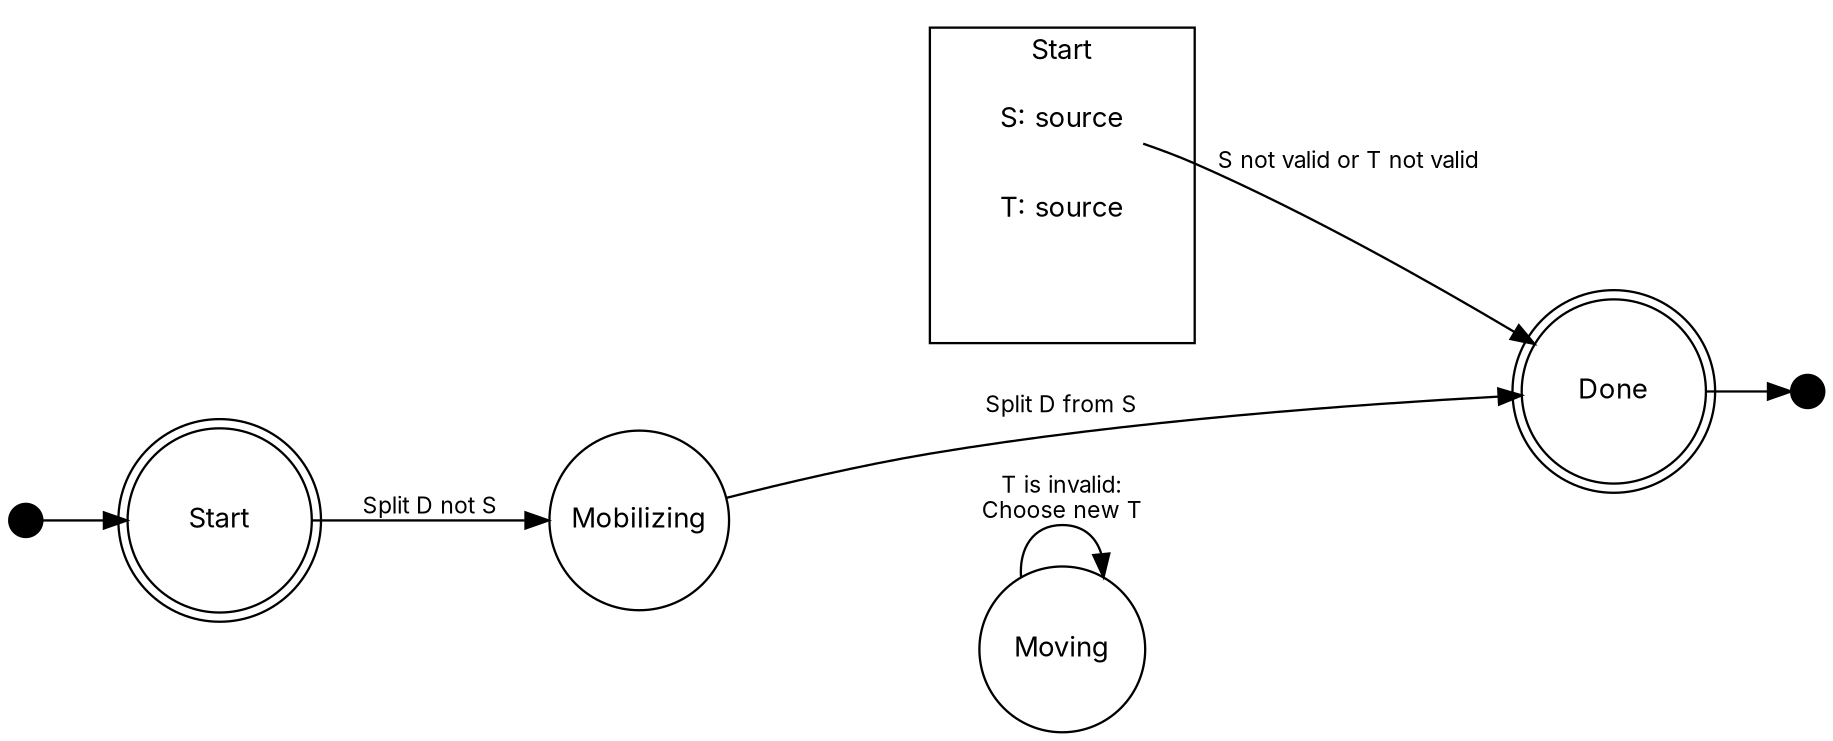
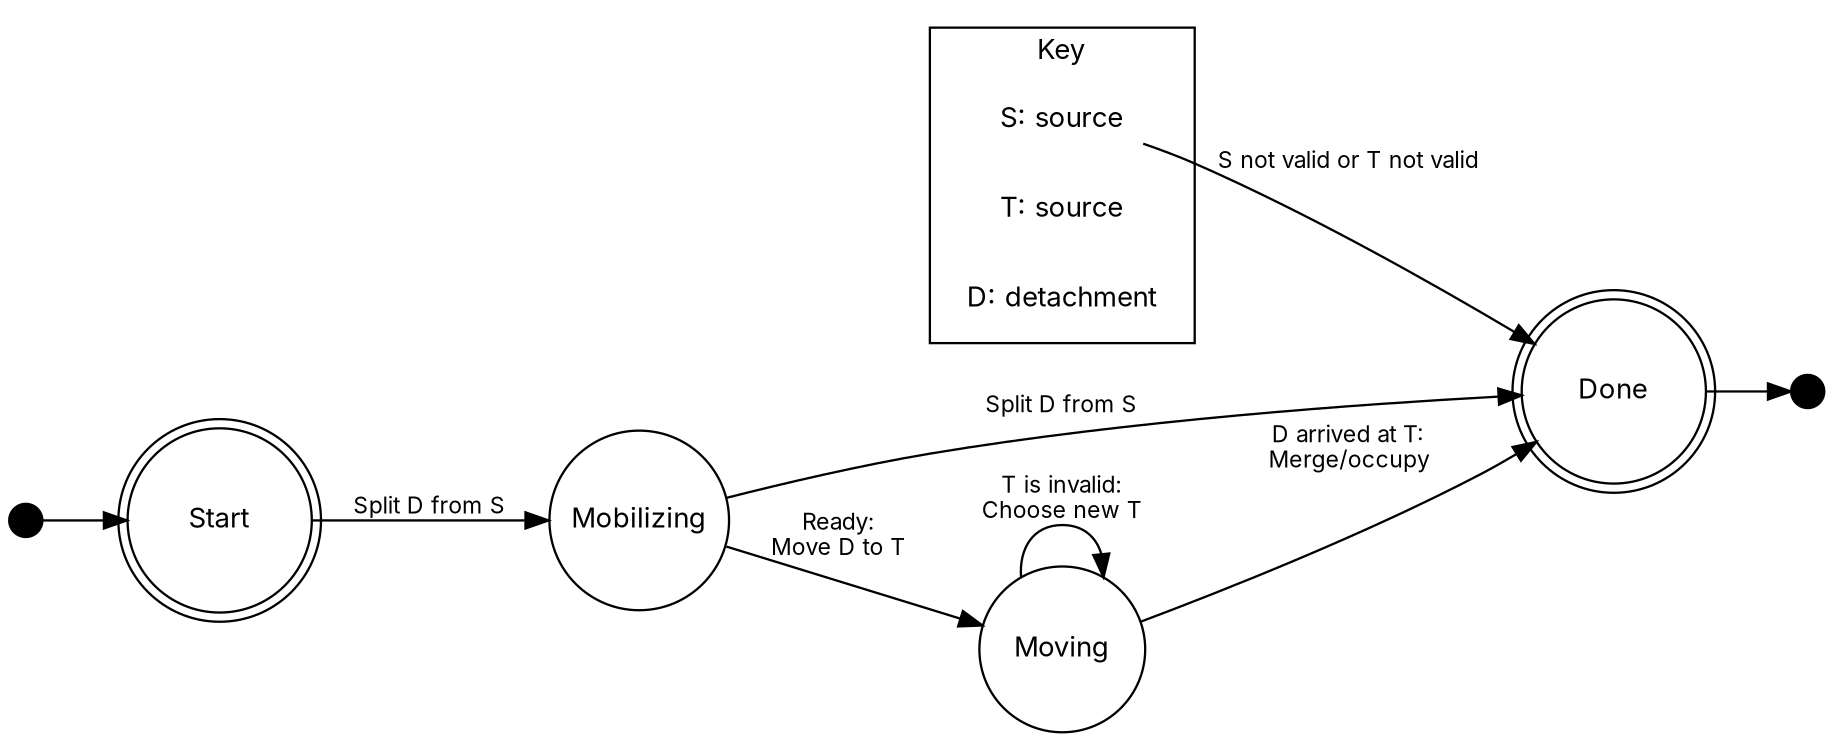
  digraph {
    fontname=Inter
    fontsize=12
    rankdir=LR
    node [fontname=Inter fontsize=12 shape=plaintext]
    edge [fontname=Inter fontsize=10]
    n1 [height=0.1 label="S: source"]
    n2 [height=0.1 label="T: source"]
+   n3 [height=0.1 label="D: detachment"]
    Done [shape=doublecircle width=1]
    Start [shape=doublecircle width=1]
    Mobilizing [shape=circle width=1]
    end [shape=point width=0.2]
    Moving [shape=circle width=1]
    start [shape=point width=0.2]
    subgraph cluster_1 {
-     label=Start
+     label=Key
      n1
      n2
+     n3
    }
    n1 -> Done [label="S not valid or T not valid"]
    Done -> end
-   Start -> Mobilizing [label="Split D not S"]
+   Start -> Mobilizing [label="Split D from S"]
    Mobilizing -> Done [label="Split D from S"]
+   Mobilizing -> Moving [label="Ready:\nMove D to T"]
+   Moving -> Done [label="D arrived at T:\nMerge/occupy"]
    Moving -> Moving [label="T is invalid:\nChoose new T"]
    start -> Start
  }
